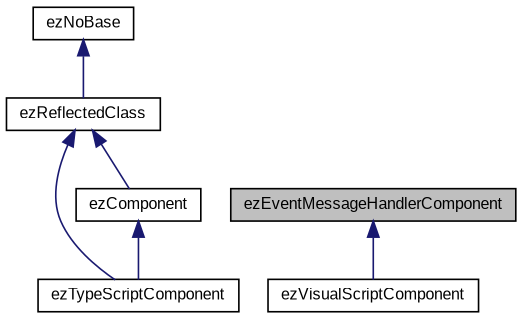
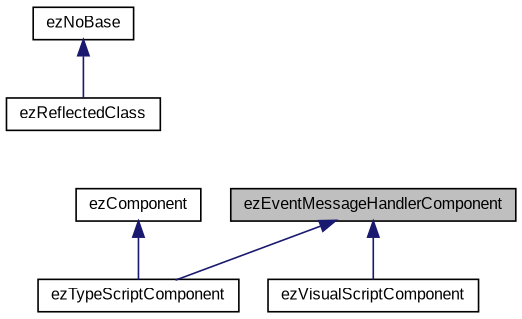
  digraph {
    fontname="Liberation Sans"
    node [color=black fillcolor=white fontname="Liberation Sans" fontsize=10 shape=record style=filled]
    edge [color=midnightblue dir=back fontname="Liberation Sans" fontsize=10 labelfontname=Helvetica labelfontsize=10 style=solid]
    n1 [fillcolor=grey75 fontcolor=black height=0.2 label=ezEventMessageHandlerComponent width=0.4]
    n2 [height=0.2 label=ezTypeScriptComponent width=0.4]
    n3 [height=0.2 label=ezVisualScriptComponent width=0.4]
    n4 [height=0.2 label=ezComponent width=0.4]
    n5 [height=0.2 label=ezReflectedClass width=0.4]
    n6 [height=0.2 label=ezNoBase width=0.4]
-   n5 -> n2
+   n1 -> n2
    n1 -> n3
    n4 -> n2
-   n5 -> n4
    n6 -> n5
  }
